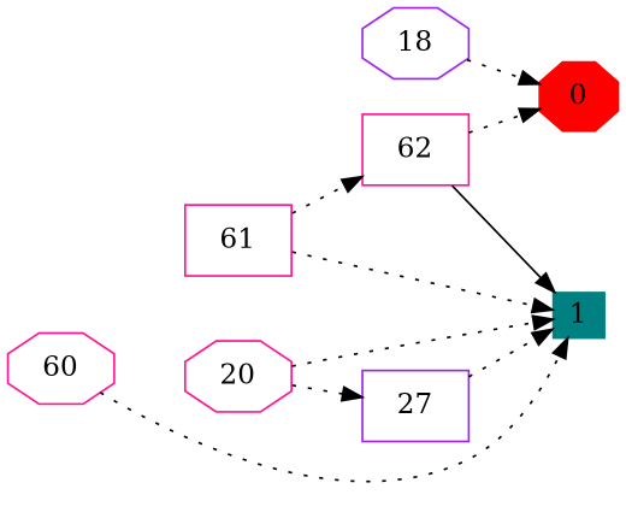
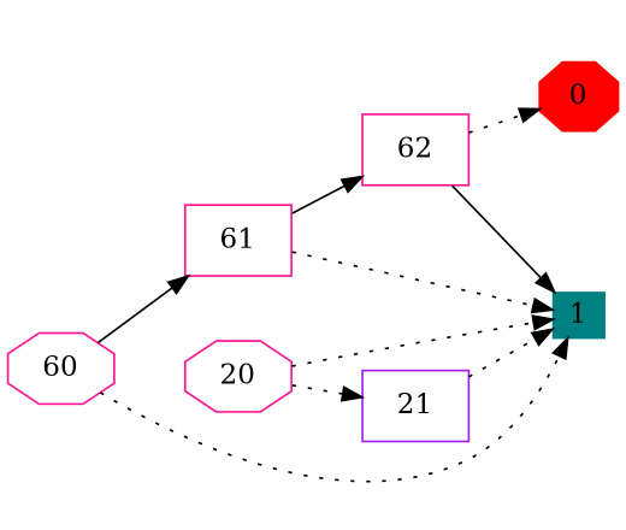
  digraph {
    rankdir=LR
    node [color=deeppink shape=octagon]
    edge [style=dotted]
    n1 [color=red height=0.3 label=0 style=filled width=0.3]
    n2 [color=teal height=0.3 label=1 shape=box style=filled width=0.3]
-   n3 [color=purple label=18]
    n4 [label=20]
-   n5 [color=purple label=27 shape=box]
+   n5 [color=purple label=21 shape=box]
    n6 [label=60]
    n7 [label=61 shape=box]
    n8 [label=62 shape=box]
-   n3 -> n1
    n4 -> n2
    n4 -> n5
    n5 -> n2
    n6 -> n2
+   n6 -> n7 [style=filled]
    n7 -> n2
-   n7 -> n8
+   n7 -> n8 [style=filled]
    n8 -> n1
    n8 -> n2 [style=filled]
  }
